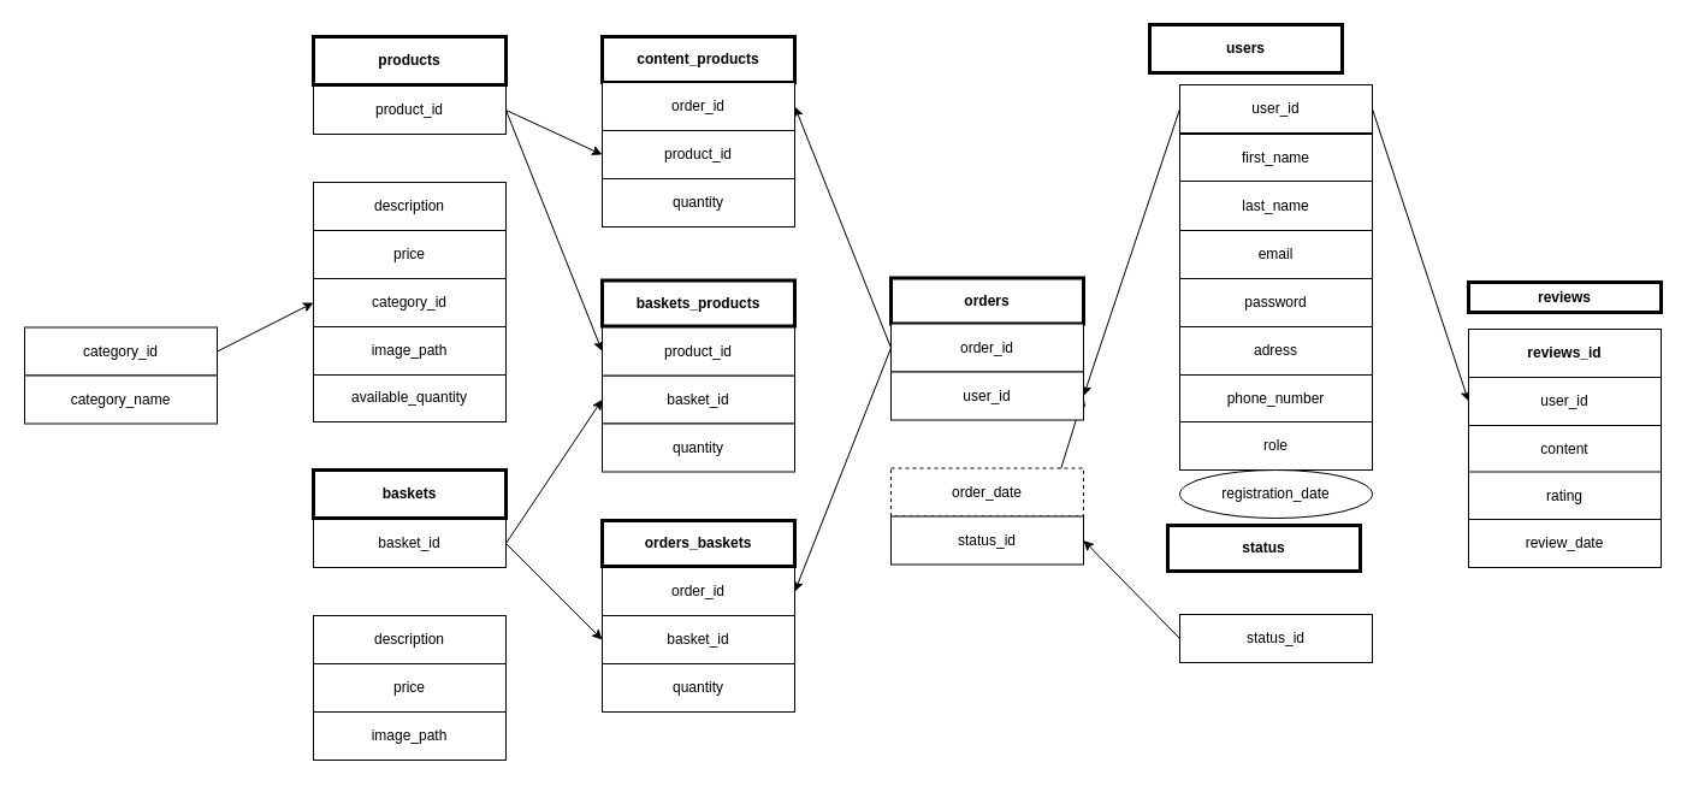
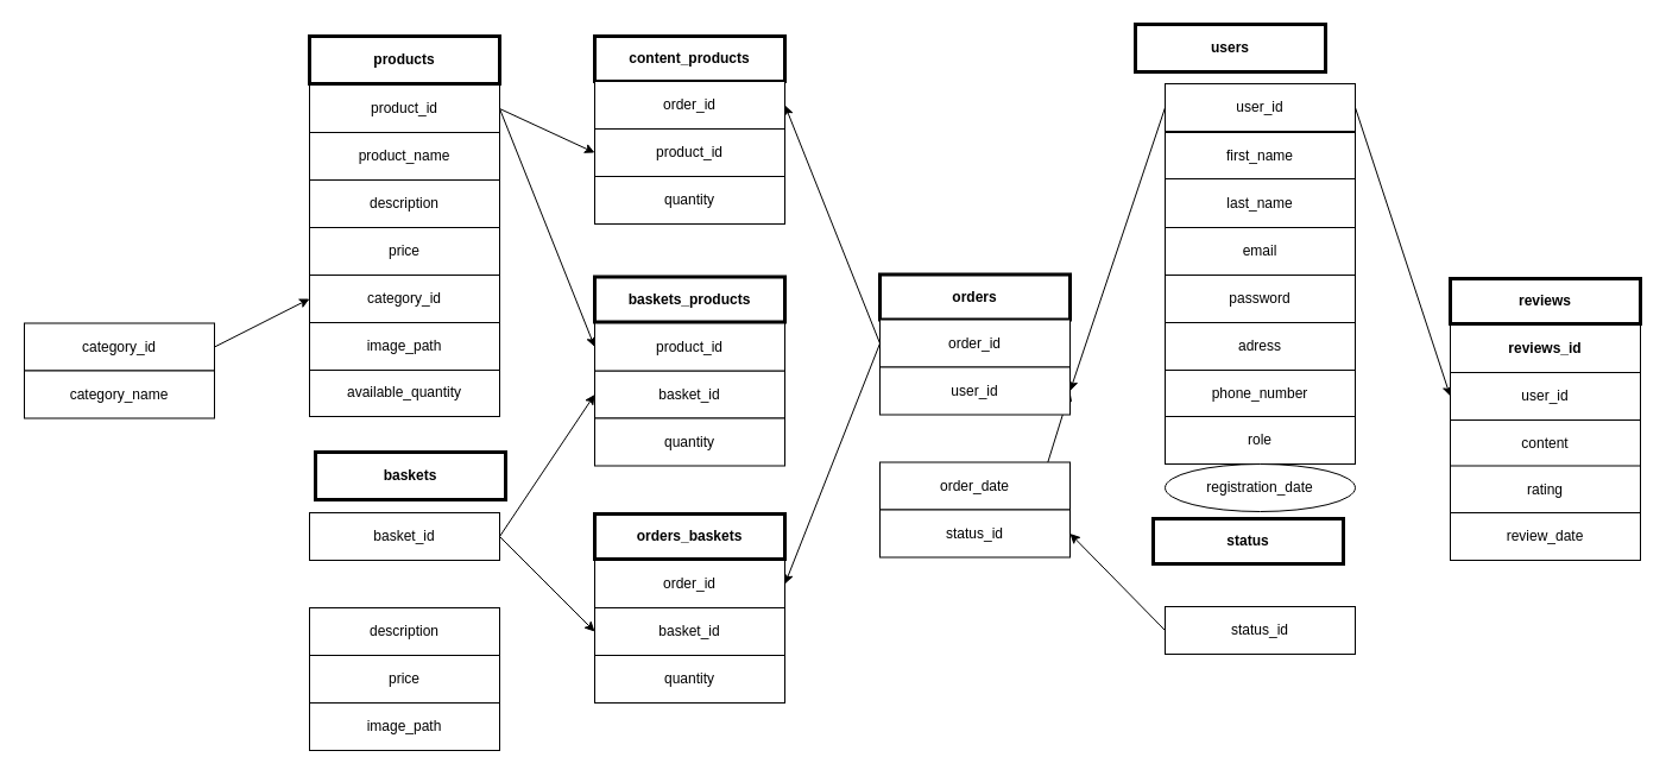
  <mxCell id="0" />
  <mxCell id="1" parent="0" />
  <mxCell id="2" value="&lt;b&gt;users&lt;/b&gt;" style="whiteSpace=wrap;html=1;strokeWidth=3;" parent="1" vertex="1"><mxGeometry x="955" y="20" width="160" height="40" as="geometry" /></mxCell>
  <mxCell id="3" value="first_name" style="whiteSpace=wrap;html=1;" parent="1" vertex="1"><mxGeometry x="980" y="111" width="160" height="40" as="geometry" /></mxCell>
  <mxCell id="4" value="last_name" style="whiteSpace=wrap;html=1;" parent="1" vertex="1"><mxGeometry x="980" y="150" width="160" height="41" as="geometry" /></mxCell>
  <mxCell id="5" value="email" style="whiteSpace=wrap;html=1;" parent="1" vertex="1"><mxGeometry x="980" y="191" width="160" height="40" as="geometry" /></mxCell>
  <mxCell id="6" value="password" style="whiteSpace=wrap;html=1;" parent="1" vertex="1"><mxGeometry x="980" y="231" width="160" height="40" as="geometry" /></mxCell>
  <mxCell id="7" value="adress" style="whiteSpace=wrap;html=1;" parent="1" vertex="1"><mxGeometry x="980" y="271" width="160" height="40" as="geometry" /></mxCell>
  <mxCell id="8" value="phone_number" style="whiteSpace=wrap;html=1;" parent="1" vertex="1"><mxGeometry x="980" y="311" width="160" height="40" as="geometry" /></mxCell>
  <mxCell id="9" value="&lt;b&gt;products&lt;/b&gt;" style="whiteSpace=wrap;html=1;strokeWidth=3;" parent="1" vertex="1"><mxGeometry x="260" y="30" width="160" height="40" as="geometry" /></mxCell>
  <mxCell id="10" style="edgeStyle=none;html=1;entryX=0;entryY=0.5;entryDx=0;entryDy=0;exitX=1;exitY=0.5;exitDx=0;exitDy=0;" edge="1" parent="1" source="12" target="34"><mxGeometry relative="1" as="geometry"><mxPoint x="450" y="161" as="sourcePoint" /></mxGeometry></mxCell>
  <mxCell id="11" style="edgeStyle=none;html=1;entryX=0;entryY=0.5;entryDx=0;entryDy=0;exitX=1;exitY=0.5;exitDx=0;exitDy=0;" edge="1" parent="1" source="12" target="47"><mxGeometry relative="1" as="geometry" /></mxCell>
  <mxCell id="12" value="product_id" style="whiteSpace=wrap;html=1;" parent="1" vertex="1"><mxGeometry x="260" y="71" width="160" height="40" as="geometry" /></mxCell>
+ <mxCell id="13" value="product_name" style="whiteSpace=wrap;html=1;" parent="1" vertex="1"><mxGeometry x="260" y="111" width="160" height="40" as="geometry" /></mxCell>
  <mxCell id="14" value="description" style="whiteSpace=wrap;html=1;" parent="1" vertex="1"><mxGeometry x="260" y="151" width="160" height="40" as="geometry" /></mxCell>
  <mxCell id="15" value="price" style="whiteSpace=wrap;html=1;" parent="1" vertex="1"><mxGeometry x="260" y="191" width="160" height="40" as="geometry" /></mxCell>
  <mxCell id="16" value="category_id" style="whiteSpace=wrap;html=1;" parent="1" vertex="1"><mxGeometry x="260" y="231" width="160" height="40" as="geometry" /></mxCell>
  <mxCell id="17" value="available_quantity" style="whiteSpace=wrap;html=1;" parent="1" vertex="1"><mxGeometry x="260" y="310" width="160" height="40" as="geometry" /></mxCell>
  <mxCell id="18" style="edgeStyle=none;html=1;exitX=1;exitY=0.5;exitDx=0;exitDy=0;entryX=0;entryY=0.5;entryDx=0;entryDy=0;" edge="1" parent="1" source="19" target="16"><mxGeometry relative="1" as="geometry" /></mxCell>
  <mxCell id="19" value="category_id" style="whiteSpace=wrap;html=1;" parent="1" vertex="1"><mxGeometry x="20" y="271.5" width="160" height="40" as="geometry" /></mxCell>
  <mxCell id="20" value="category_name" style="whiteSpace=wrap;html=1;" parent="1" vertex="1"><mxGeometry x="20" y="311.5" width="160" height="40" as="geometry" /></mxCell>
  <mxCell id="21" value="image_path" style="whiteSpace=wrap;html=1;" parent="1" vertex="1"><mxGeometry x="260" y="271" width="160" height="40" as="geometry" /></mxCell>
  <mxCell id="22" style="edgeStyle=none;html=1;exitX=0;exitY=0.5;exitDx=0;exitDy=0;entryX=1;entryY=0.5;entryDx=0;entryDy=0;" parent="1" target="31" edge="1"><mxGeometry relative="1" as="geometry"><mxPoint x="860" y="457" as="sourcePoint" /></mxGeometry></mxCell>
  <mxCell id="23" style="edgeStyle=none;html=1;exitX=1;exitY=0.5;exitDx=0;exitDy=0;entryX=0;entryY=0.5;entryDx=0;entryDy=0;" edge="1" parent="1" source="25" target="58"><mxGeometry relative="1" as="geometry" /></mxCell>
  <mxCell id="24" style="edgeStyle=none;html=1;exitX=0;exitY=0.5;exitDx=0;exitDy=0;entryX=1;entryY=0.5;entryDx=0;entryDy=0;" edge="1" parent="1" source="25" target="31"><mxGeometry relative="1" as="geometry" /></mxCell>
  <mxCell id="25" value="user_id" style="whiteSpace=wrap;html=1;" parent="1" vertex="1"><mxGeometry x="980" y="70" width="160" height="40" as="geometry" /></mxCell>
  <mxCell id="26" value="&lt;b&gt;orders&lt;/b&gt;" style="whiteSpace=wrap;html=1;strokeWidth=3;" parent="1" vertex="1"><mxGeometry x="740" y="230.5" width="160" height="38" as="geometry" /></mxCell>
  <mxCell id="27" style="edgeStyle=none;html=1;exitX=1;exitY=0.5;exitDx=0;exitDy=0;entryX=0;entryY=0.5;entryDx=0;entryDy=0;" parent="1" target="36" edge="1"><mxGeometry relative="1" as="geometry"><mxPoint x="542" y="522" as="sourcePoint" /></mxGeometry></mxCell>
  <mxCell id="28" style="edgeStyle=none;html=1;entryX=1;entryY=0.5;entryDx=0;entryDy=0;exitX=0;exitY=0.5;exitDx=0;exitDy=0;" edge="1" parent="1" source="30" target="36"><mxGeometry relative="1" as="geometry"><mxPoint x="780" y="291" as="sourcePoint" /></mxGeometry></mxCell>
  <mxCell id="29" style="edgeStyle=none;html=1;exitX=0;exitY=0.5;exitDx=0;exitDy=0;entryX=1;entryY=0.5;entryDx=0;entryDy=0;" edge="1" parent="1" source="30" target="33"><mxGeometry relative="1" as="geometry" /></mxCell>
  <mxCell id="30" value="order_id" style="whiteSpace=wrap;html=1;" parent="1" vertex="1"><mxGeometry x="740" y="268.5" width="160" height="40" as="geometry" /></mxCell>
  <mxCell id="31" value="user_id" style="whiteSpace=wrap;html=1;" parent="1" vertex="1"><mxGeometry x="740" y="308.5" width="160" height="40" as="geometry" /></mxCell>
  <mxCell id="32" value="&lt;b&gt;content_products&lt;/b&gt;" style="whiteSpace=wrap;html=1;strokeWidth=3;" parent="1" vertex="1"><mxGeometry x="500" y="30" width="160" height="38" as="geometry" /></mxCell>
  <mxCell id="33" value="order_id" style="whiteSpace=wrap;html=1;" parent="1" vertex="1"><mxGeometry x="500" y="68" width="160" height="40" as="geometry" /></mxCell>
  <mxCell id="34" value="product_id" style="whiteSpace=wrap;html=1;" parent="1" vertex="1"><mxGeometry x="500" y="108" width="160" height="40" as="geometry" /></mxCell>
  <mxCell id="35" value="&lt;b&gt;orders_baskets&lt;/b&gt;" style="whiteSpace=wrap;html=1;strokeWidth=3;" parent="1" vertex="1"><mxGeometry x="500" y="432" width="160" height="38" as="geometry" /></mxCell>
  <mxCell id="36" value="order_id" style="whiteSpace=wrap;html=1;" parent="1" vertex="1"><mxGeometry x="500" y="471" width="160" height="40" as="geometry" /></mxCell>
  <mxCell id="37" value="basket_id" style="whiteSpace=wrap;html=1;" parent="1" vertex="1"><mxGeometry x="500" y="511" width="160" height="40" as="geometry" /></mxCell>
- <mxCell id="38" value="&lt;b&gt;baskets&lt;/b&gt;" style="whiteSpace=wrap;html=1;strokeWidth=3;" parent="1" vertex="1"><mxGeometry x="260" y="390" width="160" height="40" as="geometry" /></mxCell>
+ <mxCell id="38" value="&lt;b&gt;baskets&lt;/b&gt;" style="whiteSpace=wrap;html=1;strokeWidth=3;" parent="1" vertex="1"><mxGeometry x="265" y="380" width="160" height="40" as="geometry" /></mxCell>
  <mxCell id="39" style="edgeStyle=none;html=1;exitX=1;exitY=0.5;exitDx=0;exitDy=0;entryX=0;entryY=0.5;entryDx=0;entryDy=0;" edge="1" parent="1" source="41" target="46"><mxGeometry relative="1" as="geometry" /></mxCell>
  <mxCell id="40" style="edgeStyle=none;html=1;exitX=1;exitY=0.5;exitDx=0;exitDy=0;entryX=0;entryY=0.5;entryDx=0;entryDy=0;" edge="1" parent="1" source="41" target="37"><mxGeometry relative="1" as="geometry" /></mxCell>
  <mxCell id="41" value="basket_id" style="whiteSpace=wrap;html=1;" parent="1" vertex="1"><mxGeometry x="260" y="431" width="160" height="40" as="geometry" /></mxCell>
  <mxCell id="42" value="description" style="whiteSpace=wrap;html=1;" parent="1" vertex="1"><mxGeometry x="260" y="511" width="160" height="40" as="geometry" /></mxCell>
  <mxCell id="43" value="price" style="whiteSpace=wrap;html=1;" parent="1" vertex="1"><mxGeometry x="260" y="551" width="160" height="40" as="geometry" /></mxCell>
  <mxCell id="44" value="image_path" style="whiteSpace=wrap;html=1;" parent="1" vertex="1"><mxGeometry x="260" y="591" width="160" height="40" as="geometry" /></mxCell>
  <mxCell id="45" value="&lt;b&gt;baskets_&lt;/b&gt;&lt;b&gt;products&lt;/b&gt;" style="whiteSpace=wrap;html=1;strokeWidth=3;" parent="1" vertex="1"><mxGeometry x="500" y="232.5" width="160" height="38" as="geometry" /></mxCell>
  <mxCell id="46" value="basket_id" style="whiteSpace=wrap;html=1;" parent="1" vertex="1"><mxGeometry x="500" y="311.5" width="160" height="40" as="geometry" /></mxCell>
  <mxCell id="47" value="product_id" style="whiteSpace=wrap;html=1;" parent="1" vertex="1"><mxGeometry x="500" y="271.5" width="160" height="40" as="geometry" /></mxCell>
- <mxCell id="48" value="order_date" style="whiteSpace=wrap;html=1;dashed=1;" parent="1" vertex="1"><mxGeometry x="740" y="388.5" width="160" height="40" as="geometry" /></mxCell>
+ <mxCell id="48" value="order_date" style="whiteSpace=wrap;html=1;" parent="1" vertex="1"><mxGeometry x="740" y="388.5" width="160" height="40" as="geometry" /></mxCell>
  <mxCell id="49" value="status_id" style="whiteSpace=wrap;html=1;" parent="1" vertex="1"><mxGeometry x="740" y="428.5" width="160" height="40" as="geometry" /></mxCell>
  <mxCell id="50" value="quantity&lt;span style=&quot;color: rgba(0, 0, 0, 0); font-family: monospace; font-size: 0px; text-align: start;&quot;&gt;%3CmxGraphModel%3E%3Croot%3E%3CmxCell%20id%3D%220%22%2F%3E%3CmxCell%20id%3D%221%22%20parent%3D%220%22%2F%3E%3CmxCell%20id%3D%222%22%20value%3D%22product_id%22%20style%3D%22whiteSpace%3Dwrap%3Bhtml%3D1%3B%22%20vertex%3D%221%22%20parent%3D%221%22%3E%3CmxGeometry%20x%3D%22-160%22%20y%3D%22117%22%20width%3D%22160%22%20height%3D%2240%22%20as%3D%22geometry%22%2F%3E%3C%2FmxCell%3E%3C%2Froot%3E%3C%2FmxGraphModel%3E&lt;/span&gt;" style="whiteSpace=wrap;html=1;" vertex="1" parent="1"><mxGeometry x="500" y="148" width="160" height="40" as="geometry" /></mxCell>
  <mxCell id="51" value="quantity&lt;span style=&quot;color: rgba(0, 0, 0, 0); font-family: monospace; font-size: 0px; text-align: start;&quot;&gt;%3CmxGraphModel%3E%3Croot%3E%3CmxCell%20id%3D%220%22%2F%3E%3CmxCell%20id%3D%221%22%20parent%3D%220%22%2F%3E%3CmxCell%20id%3D%222%22%20value%3D%22product_id%22%20style%3D%22whiteSpace%3Dwrap%3Bhtml%3D1%3B%22%20vertex%3D%221%22%20parent%3D%221%22%3E%3CmxGeometry%20x%3D%22-160%22%20y%3D%22117%22%20width%3D%22160%22%20height%3D%2240%22%20as%3D%22geometry%22%2F%3E%3C%2FmxCell%3E%3C%2Froot%3E%3C%2FmxGraphModel%3E&lt;/span&gt;" style="whiteSpace=wrap;html=1;" vertex="1" parent="1"><mxGeometry x="500" y="551" width="160" height="40" as="geometry" /></mxCell>
  <mxCell id="52" value="quantity&lt;span style=&quot;color: rgba(0, 0, 0, 0); font-family: monospace; font-size: 0px; text-align: start;&quot;&gt;%3CmxGraphModel%3E%3Croot%3E%3CmxCell%20id%3D%220%22%2F%3E%3CmxCell%20id%3D%221%22%20parent%3D%220%22%2F%3E%3CmxCell%20id%3D%222%22%20value%3D%22product_id%22%20style%3D%22whiteSpace%3Dwrap%3Bhtml%3D1%3B%22%20vertex%3D%221%22%20parent%3D%221%22%3E%3CmxGeometry%20x%3D%22-160%22%20y%3D%22117%22%20width%3D%22160%22%20height%3D%2240%22%20as%3D%22geometry%22%2F%3E%3C%2FmxCell%3E%3C%2Froot%3E%3C%2FmxGraphModel%3E&lt;/span&gt;" style="whiteSpace=wrap;html=1;" vertex="1" parent="1"><mxGeometry x="500" y="351.5" width="160" height="40" as="geometry" /></mxCell>
  <mxCell id="53" value="&lt;b&gt;status&lt;/b&gt;" style="whiteSpace=wrap;html=1;strokeWidth=3;" vertex="1" parent="1"><mxGeometry x="970" y="436" width="160" height="38" as="geometry" /></mxCell>
  <mxCell id="54" style="edgeStyle=none;html=1;exitX=0;exitY=0.5;exitDx=0;exitDy=0;entryX=1;entryY=0.5;entryDx=0;entryDy=0;" edge="1" parent="1" source="55" target="49"><mxGeometry relative="1" as="geometry" /></mxCell>
  <mxCell id="55" value="status_id" style="whiteSpace=wrap;html=1;" vertex="1" parent="1"><mxGeometry x="980" y="510" width="160" height="40" as="geometry" /></mxCell>
- <mxCell id="56" value="&lt;b&gt;reviews&lt;/b&gt;" style="whiteSpace=wrap;html=1;strokeWidth=3;" vertex="1" parent="1"><mxGeometry x="1220" y="234" width="160" height="25" as="geometry" /></mxCell>
+ <mxCell id="56" value="&lt;b&gt;reviews&lt;/b&gt;" style="whiteSpace=wrap;html=1;strokeWidth=3;" vertex="1" parent="1"><mxGeometry x="1220" y="234" width="160" height="38" as="geometry" /></mxCell>
  <mxCell id="57" value="&lt;b&gt;reviews_id&lt;/b&gt;" style="whiteSpace=wrap;html=1;" vertex="1" parent="1"><mxGeometry x="1220" y="273" width="160" height="40" as="geometry" /></mxCell>
  <mxCell id="58" value="user_id" style="whiteSpace=wrap;html=1;" vertex="1" parent="1"><mxGeometry x="1220" y="313" width="160" height="40" as="geometry" /></mxCell>
  <mxCell id="59" value="content" style="whiteSpace=wrap;html=1;" vertex="1" parent="1"><mxGeometry x="1220" y="353" width="160" height="40" as="geometry" /></mxCell>
  <mxCell id="60" value="rating" style="whiteSpace=wrap;html=1;" vertex="1" parent="1"><mxGeometry x="1220" y="391.5" width="160" height="40" as="geometry" /></mxCell>
  <mxCell id="61" value="review_date" style="whiteSpace=wrap;html=1;" vertex="1" parent="1"><mxGeometry x="1220" y="431" width="160" height="40" as="geometry" /></mxCell>
  <mxCell id="62" value="role" style="whiteSpace=wrap;html=1;" vertex="1" parent="1"><mxGeometry x="980" y="350" width="160" height="40" as="geometry" /></mxCell>
  <mxCell id="63" value="registration_date" style="ellipse;whiteSpace=wrap;html=1;" vertex="1" parent="1"><mxGeometry x="980" y="390" width="160" height="40" as="geometry" /></mxCell>
